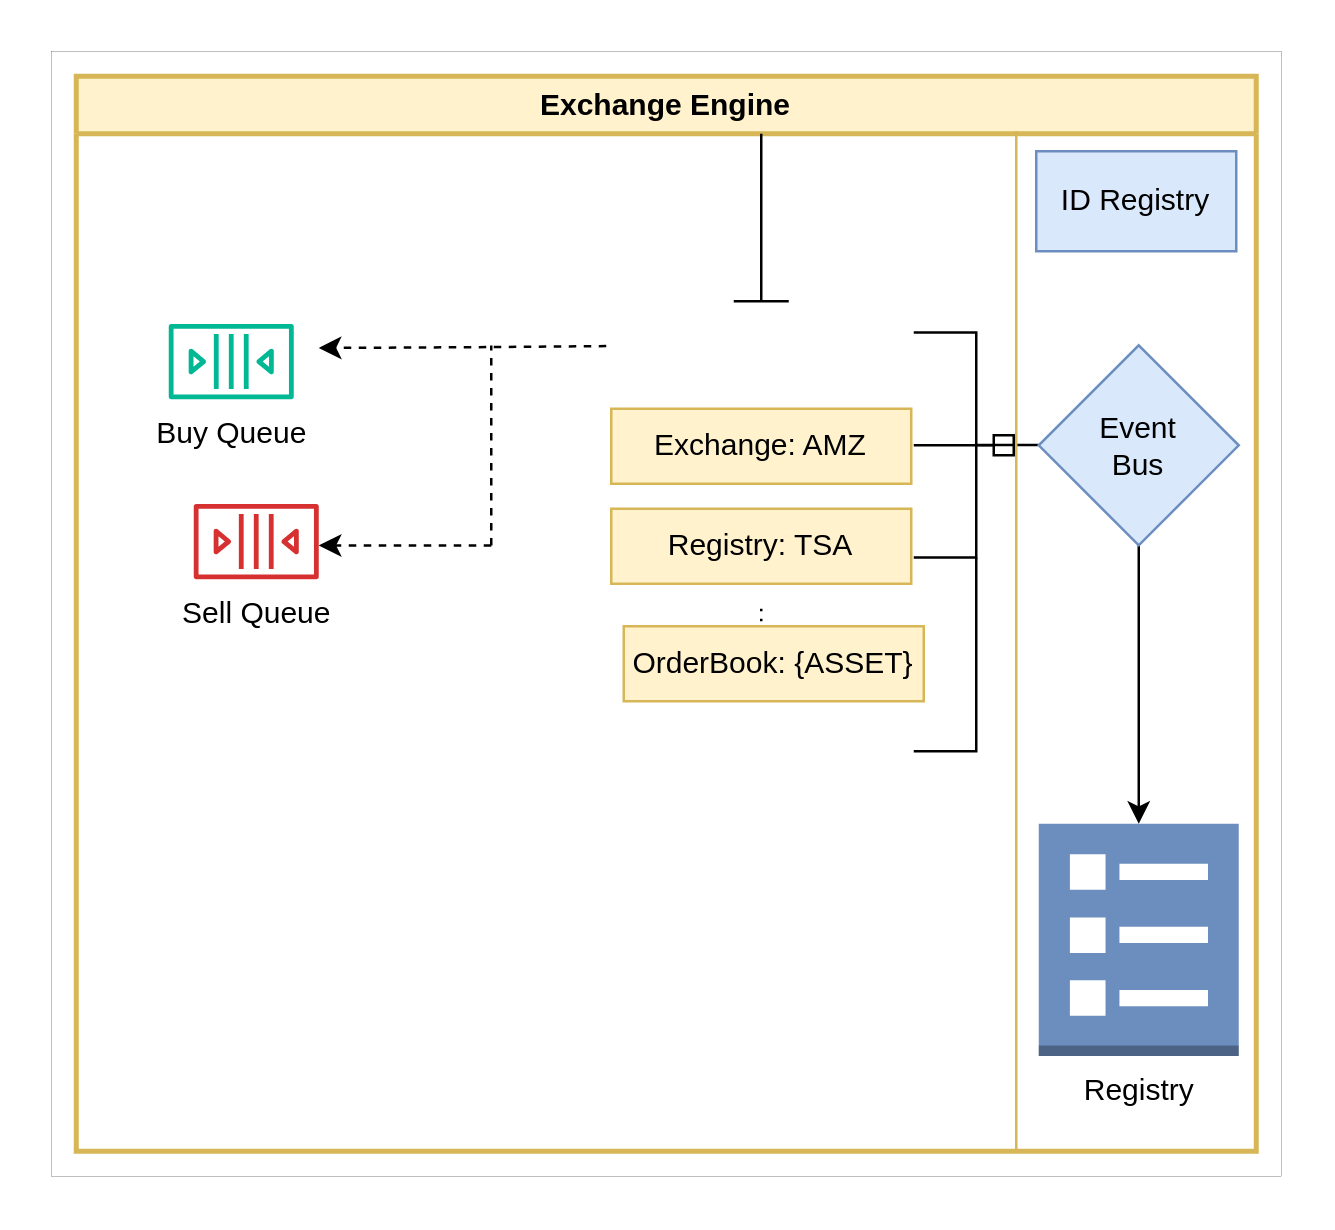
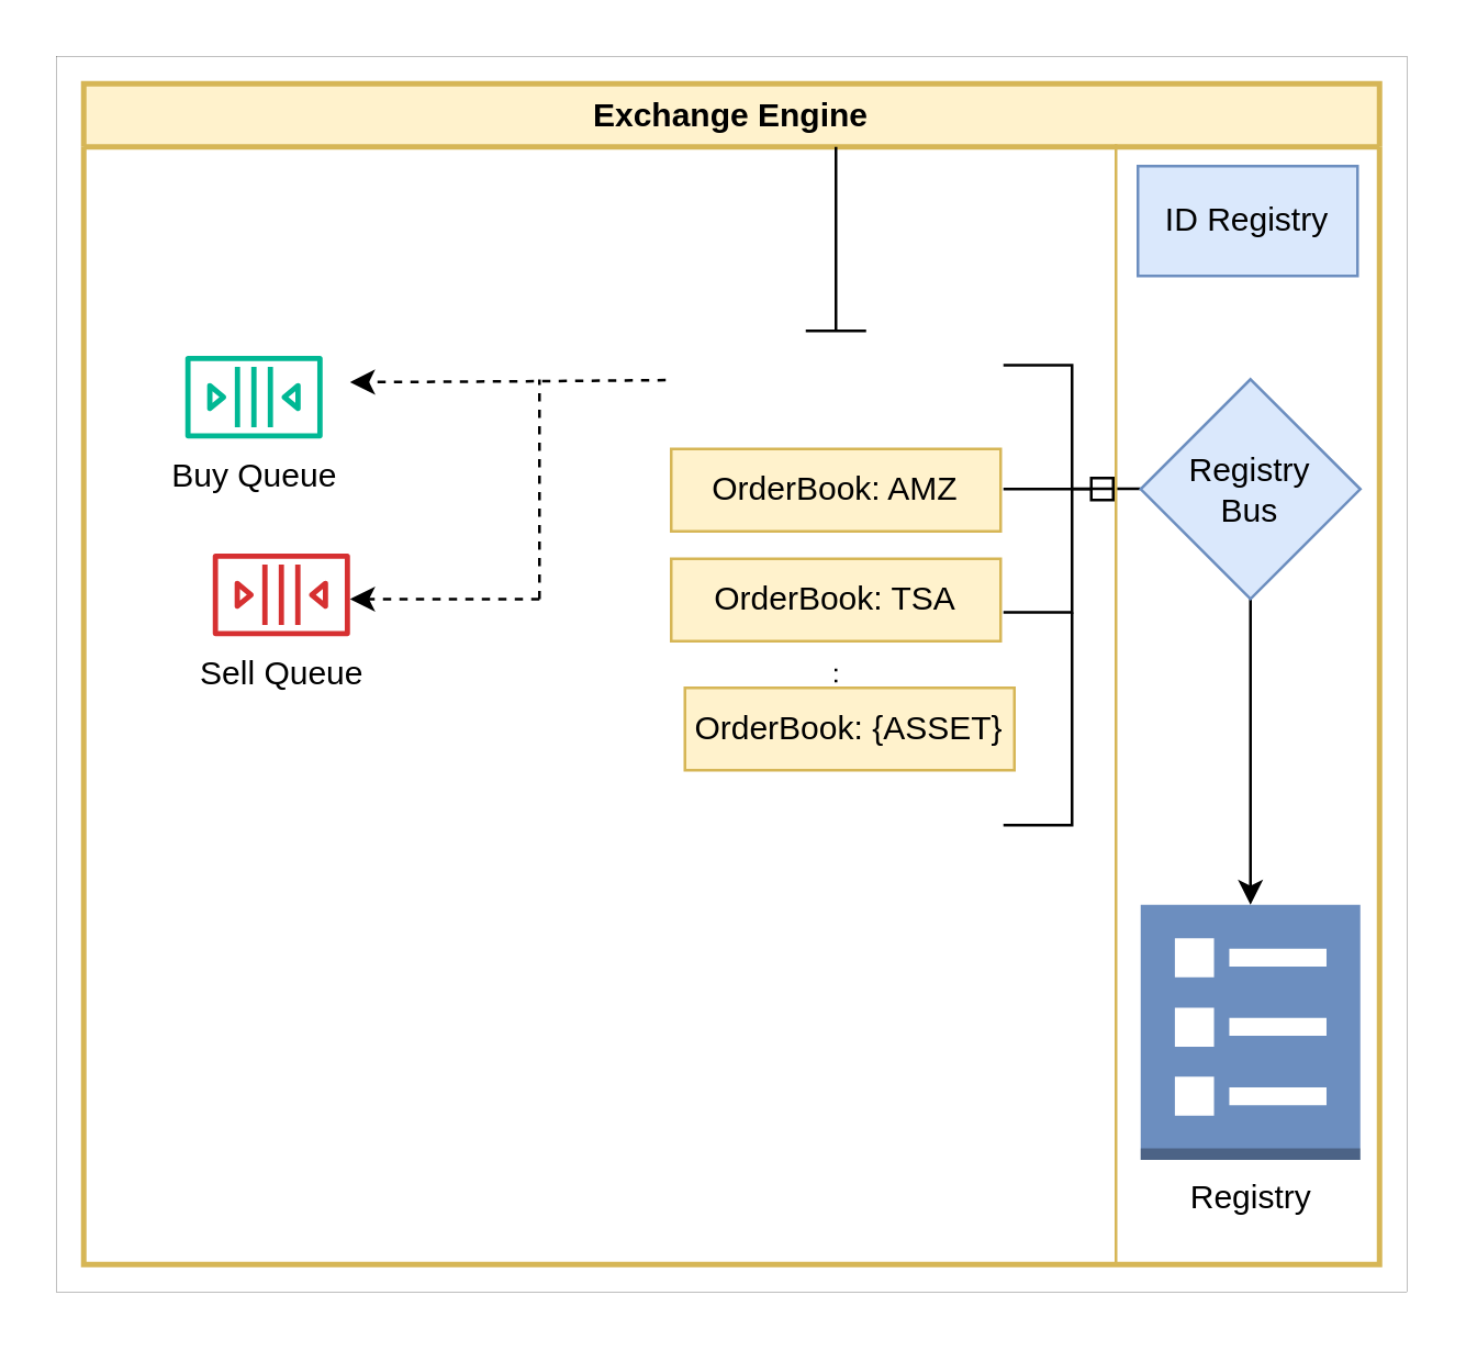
  <mxCell id="0" />
  <mxCell id="1" parent="0" />
  <mxCell id="2" value="" style="group" vertex="1" connectable="0" parent="1"><mxGeometry x="20" y="20" width="492" height="450" as="geometry" /></mxCell>
  <mxCell id="3" value="" style="group;fillColor=#FFFFFF;container=0;" parent="2" vertex="1" connectable="0"><mxGeometry x="30" width="462" height="450" as="geometry" /></mxCell>
  <mxCell id="4" value="" style="whiteSpace=wrap;html=1;strokeWidth=0;fillStyle=solid;labelBackgroundColor=#E6E6E6;fillColor=#FFFFFF;" parent="2" vertex="1"><mxGeometry width="492" height="450" as="geometry" /></mxCell>
  <mxCell id="5" value="&lt;font style=&quot;color: rgb(0, 0, 0);&quot;&gt;Exchange Engine&lt;/font&gt;" style="swimlane;whiteSpace=wrap;html=1;fillColor=#fff2cc;strokeColor=#d6b656;strokeWidth=2;fontColor=#000000;" parent="2" vertex="1"><mxGeometry x="10" y="10" width="472" height="430" as="geometry" /></mxCell>
- <mxCell id="6" value="Exchange: AMZ" style="rounded=0;whiteSpace=wrap;html=1;fillColor=#fff2cc;strokeColor=#d6b656;fontColor=#000000;" parent="5" vertex="1"><mxGeometry x="214" y="133" width="120" height="30" as="geometry" /></mxCell>
- <mxCell id="7" value="Registry: TSA" style="rounded=0;whiteSpace=wrap;html=1;fillColor=#fff2cc;strokeColor=#d6b656;fontColor=#000000;" parent="5" vertex="1"><mxGeometry x="214" y="173" width="120" height="30" as="geometry" /></mxCell>
+ <mxCell id="6" value="OrderBook: AMZ" style="rounded=0;whiteSpace=wrap;html=1;fillColor=#fff2cc;strokeColor=#d6b656;fontColor=#000000;" parent="5" vertex="1"><mxGeometry x="214" y="133" width="120" height="30" as="geometry" /></mxCell>
+ <mxCell id="7" value="OrderBook: TSA" style="rounded=0;whiteSpace=wrap;html=1;fillColor=#fff2cc;strokeColor=#d6b656;fontColor=#000000;" parent="5" vertex="1"><mxGeometry x="214" y="173" width="120" height="30" as="geometry" /></mxCell>
  <mxCell id="8" value="" style="endArrow=none;dashed=1;html=1;dashPattern=1 3;strokeWidth=1;rounded=0;strokeColor=#000000;" parent="5" edge="1"><mxGeometry width="50" height="50" relative="1" as="geometry"><mxPoint x="274" y="250" as="sourcePoint" /><mxPoint x="274" y="213" as="targetPoint" /></mxGeometry></mxCell>
  <mxCell id="9" value="" style="endArrow=baseDash;html=1;rounded=0;endFill=0;endSize=20;fontColor=#000000;strokeColor=#000000;" parent="5" edge="1"><mxGeometry relative="1" as="geometry"><mxPoint x="274" y="23" as="sourcePoint" /><mxPoint x="274" y="90" as="targetPoint" /></mxGeometry></mxCell>
  <mxCell id="10" value="OrderBook: {ASSET}" style="rounded=0;whiteSpace=wrap;html=1;fillColor=#fff2cc;strokeColor=#d6b656;fontColor=#000000;" parent="5" vertex="1"><mxGeometry x="219" y="220" width="120" height="30" as="geometry" /></mxCell>
  <mxCell id="11" value="" style="strokeWidth=1;html=1;shape=mxgraph.flowchart.annotation_2;align=left;labelPosition=right;pointerEvents=1;direction=west;fontColor=#000000;strokeColor=#000000;" parent="5" vertex="1"><mxGeometry x="335" y="102.5" width="50" height="90" as="geometry" /></mxCell>
  <mxCell id="12" value="" style="endArrow=none;html=1;rounded=0;strokeWidth=1;startArrow=box;startFill=0;fontColor=#000000;strokeColor=#000000;" parent="5" edge="1"><mxGeometry width="50" height="50" relative="1" as="geometry"><mxPoint x="375" y="147.58" as="sourcePoint" /><mxPoint x="335" y="147.58" as="targetPoint" /></mxGeometry></mxCell>
  <mxCell id="13" value="" style="endArrow=none;html=1;rounded=0;entryX=0.5;entryY=0;entryDx=0;entryDy=0;entryPerimeter=0;strokeWidth=1;fontColor=#000000;strokeColor=#000000;" parent="5" target="11" edge="1"><mxGeometry width="50" height="50" relative="1" as="geometry"><mxPoint x="335" y="270" as="sourcePoint" /><mxPoint x="375" y="220" as="targetPoint" /><Array as="points"><mxPoint x="360" y="270" /></Array></mxGeometry></mxCell>
  <mxCell id="14" value="&lt;font style=&quot;color: rgb(0, 0, 0);&quot;&gt;Registry&lt;/font&gt;" style="outlineConnect=0;dashed=0;verticalLabelPosition=bottom;verticalAlign=top;align=center;html=1;shape=mxgraph.aws3.requester;fillColor=#6C8EBF;gradientColor=none;aspect=fixed;fontColor=#000000;" vertex="1" parent="5"><mxGeometry x="385" y="299" width="80" height="92.92" as="geometry" /></mxCell>
  <mxCell id="15" value="" style="line;strokeWidth=1;direction=south;html=1;fillColor=#fff2cc;strokeColor=#d6b656;" vertex="1" parent="5"><mxGeometry x="371" y="22" width="10" height="408" as="geometry" /></mxCell>
  <mxCell id="16" value="Buy Queue" style="sketch=0;outlineConnect=0;fontColor=#000000;gradientColor=none;fillColor=#00B894;strokeColor=none;dashed=0;verticalLabelPosition=bottom;verticalAlign=top;align=center;html=1;fontSize=12;fontStyle=0;aspect=fixed;pointerEvents=1;shape=mxgraph.aws4.queue;strokeWidth=1;" parent="2" vertex="1"><mxGeometry x="47" y="109.06" width="50" height="30.13" as="geometry" /></mxCell>
  <mxCell id="17" value="Sell Queue" style="sketch=0;outlineConnect=0;fontColor=#000000;gradientColor=none;fillColor=#D63031;strokeColor=none;dashed=0;verticalLabelPosition=bottom;verticalAlign=top;align=center;html=1;fontSize=12;fontStyle=0;aspect=fixed;pointerEvents=1;shape=mxgraph.aws4.queue;strokeWidth=1;" parent="2" vertex="1"><mxGeometry x="57" y="181.06" width="50" height="30.13" as="geometry" /></mxCell>
  <mxCell id="18" style="edgeStyle=orthogonalEdgeStyle;rounded=0;orthogonalLoop=1;jettySize=auto;html=1;exitX=0.5;exitY=1;exitDx=0;exitDy=0;strokeColor=#000000;strokeWidth=1;" edge="1" parent="2" source="19" target="14"><mxGeometry relative="1" as="geometry" /></mxCell>
- <mxCell id="19" value="&lt;font style=&quot;color: rgb(0, 0, 0);&quot;&gt;Event&lt;/font&gt;&lt;div&gt;&lt;font style=&quot;color: rgb(0, 0, 0);&quot;&gt;Bus&lt;/font&gt;&lt;/div&gt;" style="rhombus;whiteSpace=wrap;html=1;fillColor=#dae8fc;strokeColor=#6c8ebf;" parent="2" vertex="1"><mxGeometry x="395" y="117.63" width="80" height="80" as="geometry" /></mxCell>
+ <mxCell id="19" value="&lt;font style=&quot;color: rgb(0, 0, 0);&quot;&gt;Registry&lt;/font&gt;&lt;div&gt;&lt;font style=&quot;color: rgb(0, 0, 0);&quot;&gt;Bus&lt;/font&gt;&lt;/div&gt;" style="rhombus;whiteSpace=wrap;html=1;fillColor=#dae8fc;strokeColor=#6c8ebf;" parent="2" vertex="1"><mxGeometry x="395" y="117.63" width="80" height="80" as="geometry" /></mxCell>
  <mxCell id="20" style="edgeStyle=orthogonalEdgeStyle;rounded=0;orthogonalLoop=1;jettySize=auto;html=1;strokeColor=#000000;dashed=1;" parent="2" edge="1"><mxGeometry relative="1" as="geometry"><mxPoint x="107" y="118.69" as="targetPoint" /><mxPoint x="222" y="117.93" as="sourcePoint" /></mxGeometry></mxCell>
  <mxCell id="21" style="edgeStyle=orthogonalEdgeStyle;rounded=0;orthogonalLoop=1;jettySize=auto;html=1;strokeColor=#000000;dashed=1;" parent="2" edge="1"><mxGeometry relative="1" as="geometry"><mxPoint x="107" y="197.69" as="targetPoint" /><mxPoint x="176" y="197.69" as="sourcePoint" /></mxGeometry></mxCell>
  <mxCell id="22" value="" style="endArrow=none;html=1;rounded=0;strokeColor=#000000;dashed=1;" parent="2" edge="1"><mxGeometry width="50" height="50" relative="1" as="geometry"><mxPoint x="176" y="197.69" as="sourcePoint" /><mxPoint x="176" y="117.69" as="targetPoint" /></mxGeometry></mxCell>
  <mxCell id="23" value="&lt;font style=&quot;color: rgb(0, 0, 0);&quot;&gt;ID Registry&lt;/font&gt;" style="whiteSpace=wrap;html=1;align=center;strokeColor=#6C8EBF;fillColor=#dae8fc;" vertex="1" parent="2"><mxGeometry x="394" y="40" width="80" height="40" as="geometry" /></mxCell>
